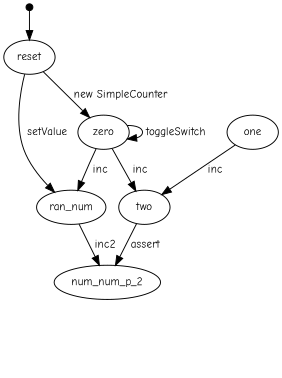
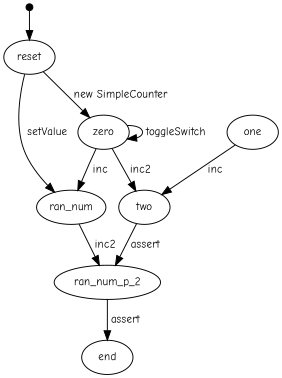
  digraph {
    fontname="Comic Neue"
    nodesep=0.2
    rankdir=TB
    ranksep=0.4
    node [fontname="Comic Neue" fontsize=12.0 margin=0.07]
    edge [fontname="Comic Neue" fontsize=12.0 margin=0.05]
    "" [height=0.1 shape=point]
    reset
    zero
    ran_num
    two
-   ran_num_p_2 [label=num_num_p_2]
+   ran_num_p_2
    one
+   end
    "" -> reset
    reset -> zero [label=" new SimpleCounter "]
    reset -> ran_num [label=" setValue "]
    zero -> zero [label=" toggleSwitch "]
    zero -> ran_num [label=" inc "]
-   zero -> two [label=" inc "]
+   zero -> two [label=" inc2 "]
    ran_num -> ran_num_p_2 [label=" inc2 "]
    two -> ran_num_p_2 [label=" assert "]
+   ran_num_p_2 -> end [label=" assert "]
    one -> two [label=" inc "]
  }
